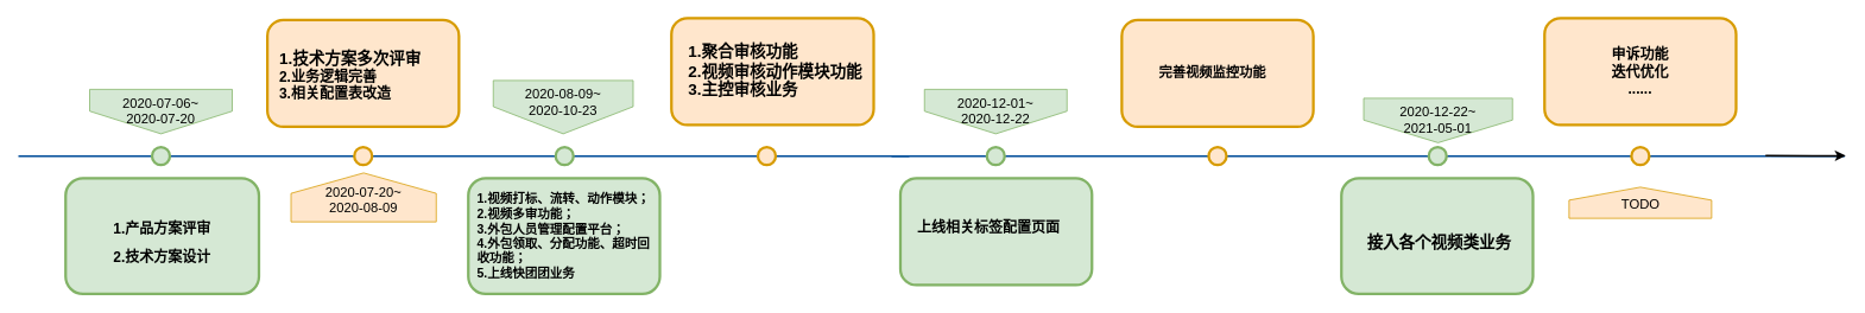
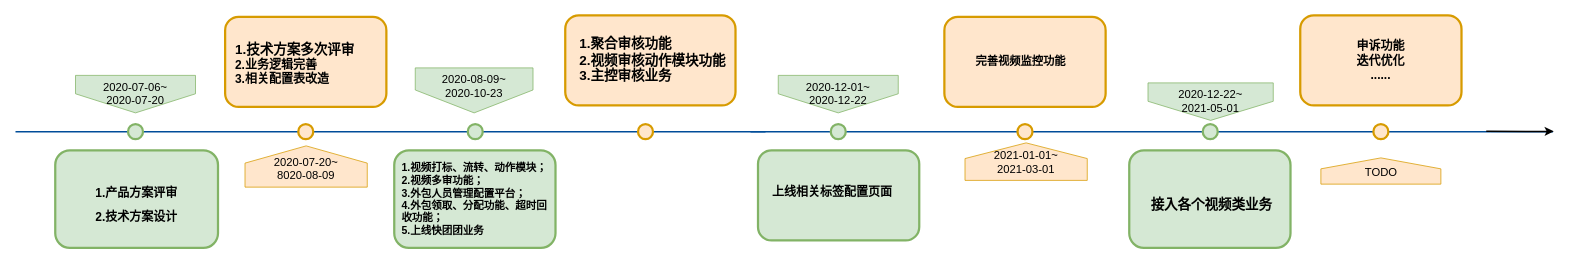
  <mxCell id="0" />
  <mxCell id="1" parent="0" />
  <mxCell id="2" value="" style="line;strokeWidth=2;html=1;fillColor=none;fontSize=28;fontColor=#004D99;strokeColor=#004D99;" parent="1" vertex="1"><mxGeometry x="20" y="170" width="1000" height="10" as="geometry" /></mxCell>
  <mxCell id="3" value="2020-07-06~&lt;br&gt;2020-07-20" style="shape=offPageConnector;whiteSpace=wrap;html=1;fillColor=#d5e8d4;fontSize=15;size=0.509;verticalAlign=top;strokeColor=#82b366;" parent="1" vertex="1"><mxGeometry x="100" y="100" width="160" height="50" as="geometry" /></mxCell>
  <mxCell id="4" value="&lt;span&gt;2020-08-09~&lt;br&gt;2020-10-23&lt;/span&gt;" style="shape=offPageConnector;whiteSpace=wrap;html=1;fillColor=#d5e8d4;fontSize=15;size=0.509;verticalAlign=top;strokeColor=#82b366;" parent="1" vertex="1"><mxGeometry x="553" y="90" width="157" height="60" as="geometry" /></mxCell>
- <mxCell id="5" value="&lt;span&gt;2020-07-20~&lt;br&gt;2020-08-09&lt;br&gt;&lt;/span&gt;" style="shape=offPageConnector;whiteSpace=wrap;html=1;fillColor=#ffe6cc;fontSize=15;size=0.418;flipV=1;verticalAlign=bottom;strokeColor=#d79b00;spacingBottom=4;" parent="1" vertex="1"><mxGeometry x="326" y="194" width="163" height="55" as="geometry" /></mxCell>
+ <mxCell id="5" value="&lt;span&gt;2020-07-20~&lt;br&gt;8020-08-09&lt;br&gt;&lt;/span&gt;" style="shape=offPageConnector;whiteSpace=wrap;html=1;fillColor=#ffe6cc;fontSize=15;size=0.418;flipV=1;verticalAlign=bottom;strokeColor=#d79b00;spacingBottom=4;" parent="1" vertex="1"><mxGeometry x="326" y="194" width="163" height="55" as="geometry" /></mxCell>
  <mxCell id="6" value="" style="ellipse;whiteSpace=wrap;html=1;fillColor=#d5e8d4;fontSize=28;strokeWidth=3;strokeColor=#82b366;" parent="1" vertex="1"><mxGeometry x="170" y="165" width="20" height="20" as="geometry" /></mxCell>
  <mxCell id="7" value="" style="ellipse;whiteSpace=wrap;html=1;fillColor=#ffe6cc;fontSize=28;strokeWidth=3;strokeColor=#d79b00;" parent="1" vertex="1"><mxGeometry x="397" y="165" width="20" height="20" as="geometry" /></mxCell>
  <mxCell id="8" value="" style="ellipse;whiteSpace=wrap;html=1;fillColor=#d5e8d4;fontSize=28;strokeWidth=3;strokeColor=#82b366;" parent="1" vertex="1"><mxGeometry x="623" y="165" width="20" height="20" as="geometry" /></mxCell>
  <mxCell id="9" value="" style="ellipse;whiteSpace=wrap;html=1;fillColor=#ffe6cc;fontSize=28;strokeWidth=3;strokeColor=#d79b00;" parent="1" vertex="1"><mxGeometry x="850" y="165" width="20" height="20" as="geometry" /></mxCell>
  <mxCell id="10" value="&lt;h1&gt;&lt;div&gt;&lt;font style=&quot;font-size: 24px&quot;&gt;&lt;br&gt;&lt;/font&gt;&lt;/div&gt;&lt;div&gt;&lt;font size=&quot;3&quot;&gt;1.产品方案评审&lt;/font&gt;&lt;/div&gt;&lt;div&gt;&lt;font size=&quot;3&quot;&gt;2.技术方案设计&lt;/font&gt;&lt;/div&gt;&lt;/h1&gt;" style="text;html=1;spacing=5;spacingTop=-20;whiteSpace=wrap;overflow=hidden;strokeColor=#82b366;strokeWidth=3;fillColor=#d5e8d4;fontSize=13;align=center;rounded=1;" parent="1" vertex="1"><mxGeometry x="73" y="200" width="217" height="130" as="geometry" /></mxCell>
  <mxCell id="11" value="&lt;h1&gt;&lt;br&gt;&lt;/h1&gt;" style="text;html=1;spacing=5;spacingTop=-20;whiteSpace=wrap;overflow=hidden;strokeColor=#82b366;strokeWidth=3;fillColor=#d5e8d4;fontSize=13;align=center;rounded=1;" parent="1" vertex="1"><mxGeometry x="525" y="200" width="215" height="130" as="geometry" /></mxCell>
  <mxCell id="12" value="&lt;h1&gt;&lt;br&gt;&lt;/h1&gt;" style="text;html=1;spacing=5;spacingTop=-20;whiteSpace=wrap;overflow=hidden;strokeColor=#d79b00;strokeWidth=3;fillColor=#ffe6cc;fontSize=13;align=center;rounded=1;" parent="1" vertex="1"><mxGeometry x="753" y="20" width="227" height="120" as="geometry" /></mxCell>
  <mxCell id="13" value="&lt;font style=&quot;font-size: 14px&quot;&gt;&lt;b&gt;1.视频打标、流转、动作模块；&lt;br&gt;2.视频多审功能；&lt;br&gt;3.外包人员管理配置平台；&lt;br&gt;4.外包领取、分配功能、超时回收功能；&lt;br&gt;5.上线快团团业务&lt;/b&gt;&lt;/font&gt;" style="text;html=1;strokeColor=none;fillColor=none;align=left;verticalAlign=middle;whiteSpace=wrap;rounded=0;" parent="1" vertex="1"><mxGeometry x="532.5" y="210" width="197.5" height="110" as="geometry" /></mxCell>
  <mxCell id="14" value="&lt;h1&gt;&lt;br&gt;&lt;/h1&gt;" style="text;html=1;spacing=5;spacingTop=-20;whiteSpace=wrap;overflow=hidden;strokeColor=#d79b00;strokeWidth=3;fillColor=#ffe6cc;fontSize=13;align=center;rounded=1;" parent="1" vertex="1"><mxGeometry x="299.5" y="22" width="215" height="120" as="geometry" /></mxCell>
  <mxCell id="15" value="&lt;div style=&quot;text-align: left&quot;&gt;&lt;font style=&quot;font-size: 18px&quot;&gt;&lt;b&gt;&lt;span style=&quot;text-align: center&quot;&gt;1.&lt;/span&gt;&lt;span style=&quot;font-family: &amp;#34;helvetica&amp;#34; ; text-align: center&quot;&gt;技术方案多次评审&lt;/span&gt;&lt;/b&gt;&lt;/font&gt;&lt;/div&gt;&lt;font size=&quot;3&quot;&gt;&lt;b&gt;&lt;span style=&quot;font-family: &amp;#34;helvetica&amp;#34; ; text-align: center&quot;&gt;2.业务逻辑完善&lt;br&gt;&lt;/span&gt;&lt;span style=&quot;font-family: &amp;#34;helvetica&amp;#34; ; text-align: center&quot;&gt;3.相关配置表改造&lt;/span&gt;&lt;/b&gt;&lt;/font&gt;&lt;span style=&quot;font-family: &amp;#34;helvetica&amp;#34; ; font-size: 13px ; text-align: center&quot;&gt;&lt;br&gt;&lt;/span&gt;" style="text;html=1;strokeColor=none;fillColor=none;align=left;verticalAlign=middle;whiteSpace=wrap;rounded=0;" parent="1" vertex="1"><mxGeometry x="311" y="40" width="190" height="90" as="geometry" /></mxCell>
  <mxCell id="16" value="" style="line;strokeWidth=2;html=1;fillColor=none;fontSize=28;fontColor=#004D99;strokeColor=#004D99;" parent="1" vertex="1"><mxGeometry x="1000" y="170" width="1070" height="10" as="geometry" /></mxCell>
  <mxCell id="17" value="2020-12-01~&lt;br&gt;2020-12-22" style="shape=offPageConnector;whiteSpace=wrap;html=1;fillColor=#d5e8d4;fontSize=15;size=0.509;verticalAlign=top;strokeColor=#82b366;" parent="1" vertex="1"><mxGeometry x="1037" y="100" width="160" height="50" as="geometry" /></mxCell>
  <mxCell id="18" value="&lt;span&gt;&lt;div&gt;2020-12-22~&lt;/div&gt;&lt;div&gt;2021-05-01&lt;/div&gt;&lt;/span&gt;" style="shape=offPageConnector;whiteSpace=wrap;html=1;fillColor=#d5e8d4;fontSize=15;size=0.509;verticalAlign=top;strokeColor=#82b366;" parent="1" vertex="1"><mxGeometry x="1530" y="110" width="167" height="50" as="geometry" /></mxCell>
+ <mxCell id="19" value="2021-01-01~&lt;br&gt;2021-03-01&lt;span&gt;&lt;br&gt;&lt;/span&gt;" style="shape=offPageConnector;whiteSpace=wrap;html=1;fillColor=#ffe6cc;fontSize=15;size=0.418;flipV=1;verticalAlign=bottom;strokeColor=#d79b00;spacingBottom=4;" parent="1" vertex="1"><mxGeometry x="1286" y="190" width="163" height="50" as="geometry" /></mxCell>
  <mxCell id="20" value="" style="ellipse;whiteSpace=wrap;html=1;fillColor=#d5e8d4;fontSize=28;strokeWidth=3;strokeColor=#82b366;" parent="1" vertex="1"><mxGeometry x="1107" y="165" width="20" height="20" as="geometry" /></mxCell>
  <mxCell id="21" value="" style="ellipse;whiteSpace=wrap;html=1;fillColor=#ffe6cc;fontSize=28;strokeWidth=3;strokeColor=#d79b00;" parent="1" vertex="1"><mxGeometry x="1356" y="165" width="20" height="20" as="geometry" /></mxCell>
  <mxCell id="22" value="" style="ellipse;whiteSpace=wrap;html=1;fillColor=#d5e8d4;fontSize=28;strokeWidth=3;strokeColor=#82b366;" parent="1" vertex="1"><mxGeometry x="1603" y="165" width="20" height="20" as="geometry" /></mxCell>
  <mxCell id="23" value="&lt;h1&gt;&lt;br&gt;&lt;/h1&gt;" style="text;html=1;spacing=5;spacingTop=-20;whiteSpace=wrap;overflow=hidden;strokeColor=#82b366;strokeWidth=3;fillColor=#d5e8d4;fontSize=13;align=center;rounded=1;" parent="1" vertex="1"><mxGeometry x="1010" y="200" width="215" height="120" as="geometry" /></mxCell>
  <mxCell id="24" value="&lt;h1&gt;&lt;br&gt;&lt;/h1&gt;" style="text;html=1;spacing=5;spacingTop=-20;whiteSpace=wrap;overflow=hidden;strokeColor=#82b366;strokeWidth=3;fillColor=#d5e8d4;fontSize=13;align=center;rounded=1;" parent="1" vertex="1"><mxGeometry x="1505" y="200" width="215" height="130" as="geometry" /></mxCell>
  <mxCell id="25" value="&lt;h1&gt;&lt;br&gt;&lt;/h1&gt;" style="text;html=1;spacing=5;spacingTop=-20;whiteSpace=wrap;overflow=hidden;strokeColor=#d79b00;strokeWidth=3;fillColor=#ffe6cc;fontSize=13;align=center;rounded=1;" parent="1" vertex="1"><mxGeometry x="1733" y="20" width="215" height="120" as="geometry" /></mxCell>
  <mxCell id="26" value="&lt;h1&gt;&lt;br&gt;&lt;/h1&gt;" style="text;html=1;spacing=5;spacingTop=-20;whiteSpace=wrap;overflow=hidden;strokeColor=#d79b00;strokeWidth=3;fillColor=#ffe6cc;fontSize=13;align=center;rounded=1;" parent="1" vertex="1"><mxGeometry x="1258.5" y="22" width="215" height="120" as="geometry" /></mxCell>
  <mxCell id="27" value="&lt;font style=&quot;font-size: 18px&quot;&gt;&lt;b style=&quot;line-height: 70%&quot;&gt;1.聚合审核功能&lt;br&gt;2.视频审核动作模块功能&lt;br&gt;3.主控审核业务&lt;/b&gt;&lt;/font&gt;" style="text;html=1;strokeColor=none;fillColor=none;align=left;verticalAlign=middle;whiteSpace=wrap;rounded=0;" vertex="1" parent="1"><mxGeometry x="770" y="40" width="200" height="80" as="geometry" /></mxCell>
  <mxCell id="28" value="&lt;font style=&quot;font-size: 16px&quot;&gt;&lt;b&gt;上线相关标签配置页面&lt;/b&gt;&lt;/font&gt;" style="text;html=1;strokeColor=none;fillColor=none;align=left;verticalAlign=middle;whiteSpace=wrap;rounded=0;" vertex="1" parent="1"><mxGeometry x="1027" y="220" width="180" height="70" as="geometry" /></mxCell>
  <mxCell id="29" value="" style="ellipse;whiteSpace=wrap;html=1;fillColor=#ffe6cc;fontSize=28;strokeWidth=3;strokeColor=#d79b00;" vertex="1" parent="1"><mxGeometry x="1830.5" y="165" width="20" height="20" as="geometry" /></mxCell>
  <mxCell id="30" value="&lt;font style=&quot;font-size: 16px&quot;&gt;&lt;b&gt;申诉功能&lt;br&gt;迭代优化&lt;br&gt;......&lt;/b&gt;&lt;/font&gt;" style="text;html=1;strokeColor=none;fillColor=none;align=center;verticalAlign=middle;whiteSpace=wrap;rounded=0;" vertex="1" parent="1"><mxGeometry x="1777" y="50" width="127" height="60" as="geometry" /></mxCell>
  <mxCell id="31" value="TODO" style="shape=offPageConnector;whiteSpace=wrap;html=1;fillColor=#ffe6cc;fontSize=15;size=0.418;flipV=1;verticalAlign=bottom;strokeColor=#d79b00;spacingBottom=4;" vertex="1" parent="1"><mxGeometry x="1760.5" y="210" width="160" height="35" as="geometry" /></mxCell>
  <mxCell id="32" value="" style="endArrow=classic;html=1;strokeWidth=2;" edge="1" parent="1"><mxGeometry width="50" height="50" relative="1" as="geometry"><mxPoint x="1981" y="174.5" as="sourcePoint" /><mxPoint x="2071" y="174.5" as="targetPoint" /><Array as="points"><mxPoint x="2047" y="175" /></Array></mxGeometry></mxCell>
  <mxCell id="33" value="&lt;b&gt;&lt;font style=&quot;font-size: 18px&quot;&gt;接入各个视频类业务&lt;/font&gt;&lt;/b&gt;" style="text;html=1;strokeColor=none;fillColor=none;align=center;verticalAlign=middle;whiteSpace=wrap;rounded=0;" vertex="1" parent="1"><mxGeometry x="1530" y="245" width="170" height="55" as="geometry" /></mxCell>
  <mxCell id="34" value="&lt;font style=&quot;font-size: 15px&quot;&gt;&lt;b&gt;完善视频监控功能&lt;/b&gt;&lt;/font&gt;" style="text;html=1;strokeColor=none;fillColor=none;align=center;verticalAlign=middle;whiteSpace=wrap;rounded=0;" vertex="1" parent="1"><mxGeometry x="1299" y="50" width="123" height="60" as="geometry" /></mxCell>
